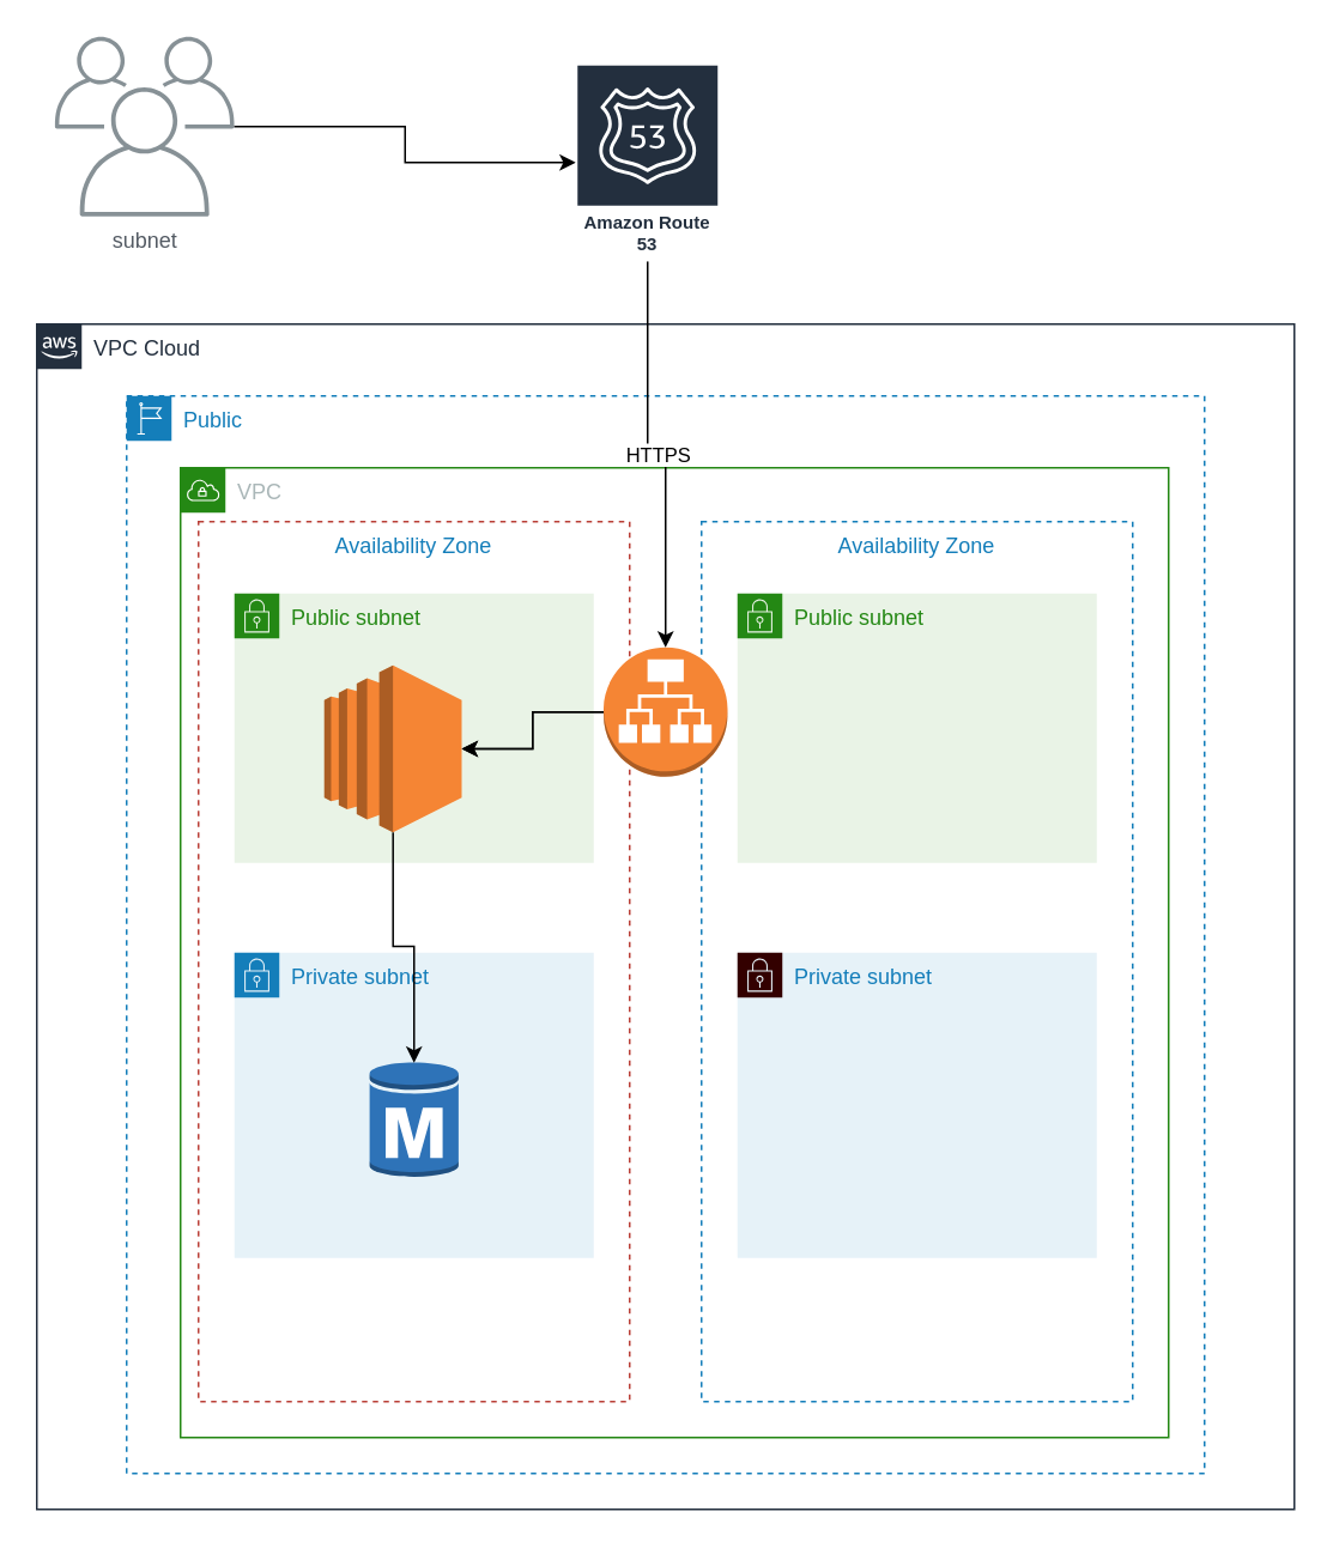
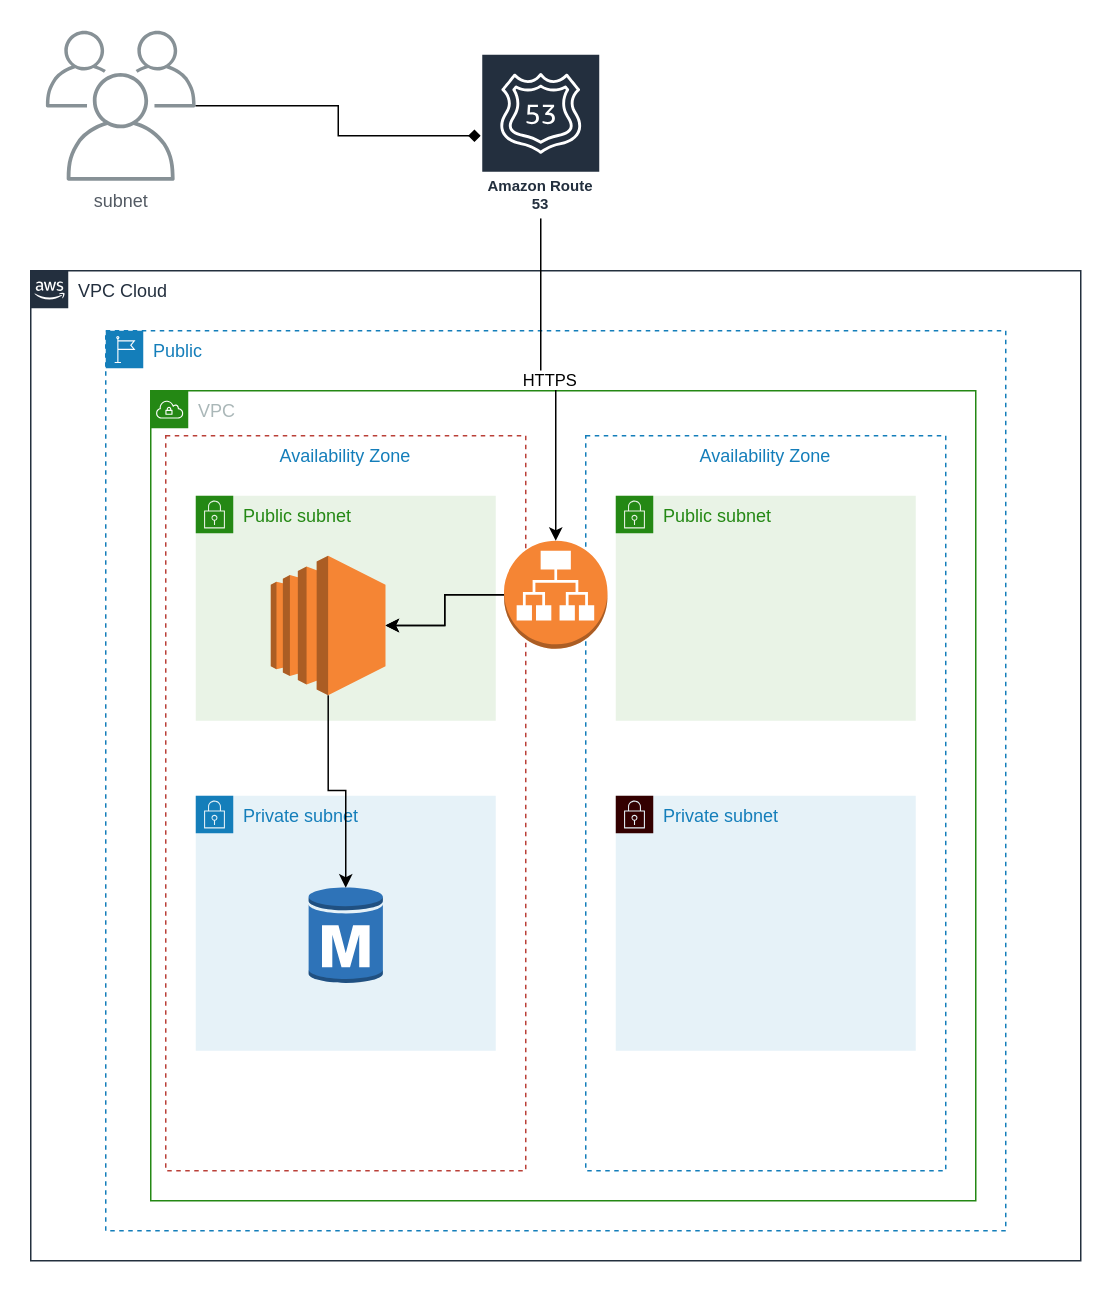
  <mxCell id="0" />
  <mxCell id="1" parent="0" />
  <mxCell id="2" value="VPC Cloud" style="points=[[0,0],[0.25,0],[0.5,0],[0.75,0],[1,0],[1,0.25],[1,0.5],[1,0.75],[1,1],[0.75,1],[0.5,1],[0.25,1],[0,1],[0,0.75],[0,0.5],[0,0.25]];outlineConnect=0;gradientColor=none;html=1;whiteSpace=wrap;fontSize=12;fontStyle=0;container=1;pointerEvents=0;collapsible=0;recursiveResize=0;shape=mxgraph.aws4.group;grIcon=mxgraph.aws4.group_aws_cloud_alt;strokeColor=#232F3E;fillColor=none;verticalAlign=top;align=left;spacingLeft=30;fontColor=#232F3E;dashed=0;" vertex="1" parent="1"><mxGeometry x="20" y="180" width="700" height="660" as="geometry" /></mxCell>
  <mxCell id="3" value="subnet" style="sketch=0;outlineConnect=0;gradientColor=none;fontColor=#545B64;strokeColor=none;fillColor=#879196;dashed=0;verticalLabelPosition=bottom;verticalAlign=top;align=center;html=1;fontSize=12;fontStyle=0;aspect=fixed;shape=mxgraph.aws4.illustration_users;pointerEvents=1" vertex="1" parent="1"><mxGeometry x="30" width="100" height="100" as="geometry" y="20" /></mxCell>
  <mxCell id="4" value="Public" style="points=[[0,0],[0.25,0],[0.5,0],[0.75,0],[1,0],[1,0.25],[1,0.5],[1,0.75],[1,1],[0.75,1],[0.5,1],[0.25,1],[0,1],[0,0.75],[0,0.5],[0,0.25]];outlineConnect=0;gradientColor=none;html=1;whiteSpace=wrap;fontSize=12;fontStyle=0;container=1;pointerEvents=0;collapsible=0;recursiveResize=0;shape=mxgraph.aws4.group;grIcon=mxgraph.aws4.group_region;strokeColor=#147EBA;fillColor=none;verticalAlign=top;align=left;spacingLeft=30;fontColor=#147EBA;dashed=1;" vertex="1" parent="1"><mxGeometry x="70" y="220" width="600" height="600" as="geometry" /></mxCell>
  <mxCell id="5" value="Availability Zone" style="fillColor=none;strokeColor=#147EBA;dashed=1;verticalAlign=top;fontStyle=0;fontColor=#147EBA;whiteSpace=wrap;html=1;" vertex="1" parent="4"><mxGeometry x="320" y="70" width="240" height="490" as="geometry" /></mxCell>
  <mxCell id="6" value="Availability Zone" style="fillColor=none;strokeColor=#BA4038;dashed=1;verticalAlign=top;fontStyle=0;fontColor=#147EBA;whiteSpace=wrap;html=1;" vertex="1" parent="1"><mxGeometry x="110" y="290" width="240" height="490" as="geometry" /></mxCell>
  <mxCell id="7" value="VPC" style="points=[[0,0],[0.25,0],[0.5,0],[0.75,0],[1,0],[1,0.25],[1,0.5],[1,0.75],[1,1],[0.75,1],[0.5,1],[0.25,1],[0,1],[0,0.75],[0,0.5],[0,0.25]];outlineConnect=0;gradientColor=none;html=1;whiteSpace=wrap;fontSize=12;fontStyle=0;container=1;pointerEvents=0;collapsible=0;recursiveResize=0;shape=mxgraph.aws4.group;grIcon=mxgraph.aws4.group_vpc;strokeColor=#248814;fillColor=none;verticalAlign=top;align=left;spacingLeft=30;fontColor=#AAB7B8;dashed=0;" vertex="1" parent="1"><mxGeometry x="100" y="260" width="550" height="540" as="geometry" /></mxCell>
  <mxCell id="8" value="Public subnet" style="points=[[0,0],[0.25,0],[0.5,0],[0.75,0],[1,0],[1,0.25],[1,0.5],[1,0.75],[1,1],[0.75,1],[0.5,1],[0.25,1],[0,1],[0,0.75],[0,0.5],[0,0.25]];outlineConnect=0;gradientColor=none;html=1;whiteSpace=wrap;fontSize=12;fontStyle=0;container=1;pointerEvents=0;collapsible=0;recursiveResize=0;shape=mxgraph.aws4.group;grIcon=mxgraph.aws4.group_security_group;grStroke=0;strokeColor=#248814;fillColor=#E9F3E6;verticalAlign=top;align=left;spacingLeft=30;fontColor=#248814;dashed=0;" vertex="1" parent="7"><mxGeometry x="310" y="70" width="200" height="150" as="geometry" /></mxCell>
  <mxCell id="9" value="Private subnet" style="points=[[0,0],[0.25,0],[0.5,0],[0.75,0],[1,0],[1,0.25],[1,0.5],[1,0.75],[1,1],[0.75,1],[0.5,1],[0.25,1],[0,1],[0,0.75],[0,0.5],[0,0.25]];outlineConnect=0;gradientColor=none;html=1;whiteSpace=wrap;fontSize=12;fontStyle=0;container=1;pointerEvents=0;collapsible=0;recursiveResize=0;shape=mxgraph.aws4.group;grIcon=mxgraph.aws4.group_security_group;grStroke=0;strokeColor=#147EBA;fillColor=#E6F2F8;verticalAlign=top;align=left;spacingLeft=30;fontColor=#147EBA;dashed=0;" vertex="1" parent="7"><mxGeometry x="30" y="270" width="200" height="170" as="geometry" /></mxCell>
  <mxCell id="10" value="" style="outlineConnect=0;dashed=0;verticalLabelPosition=bottom;verticalAlign=top;align=center;html=1;shape=mxgraph.aws3.rds_db_instance;fillColor=#2E73B8;gradientColor=none;" vertex="1" parent="9"><mxGeometry x="75.25" y="60" width="49.5" height="66" as="geometry" /></mxCell>
  <mxCell id="11" value="Private subnet" style="points=[[0,0],[0.25,0],[0.5,0],[0.75,0],[1,0],[1,0.25],[1,0.5],[1,0.75],[1,1],[0.75,1],[0.5,1],[0.25,1],[0,1],[0,0.75],[0,0.5],[0,0.25]];outlineConnect=0;gradientColor=none;html=1;whiteSpace=wrap;fontSize=12;fontStyle=0;container=1;pointerEvents=0;collapsible=0;recursiveResize=0;shape=mxgraph.aws4.group;grIcon=mxgraph.aws4.group_security_group;grStroke=0;strokeColor=#330000;fillColor=#E6F2F8;verticalAlign=top;align=left;spacingLeft=30;fontColor=#147EBA;dashed=0;" vertex="1" parent="7"><mxGeometry x="310" y="270" width="200" height="170" as="geometry" /></mxCell>
  <mxCell id="12" value="" style="outlineConnect=0;dashed=0;verticalLabelPosition=bottom;verticalAlign=top;align=center;html=1;shape=mxgraph.aws3.application_load_balancer;fillColor=#F58534;gradientColor=none;" vertex="1" parent="7"><mxGeometry x="235.5" y="100" width="69" height="72" as="geometry" /></mxCell>
  <mxCell id="13" value="Public subnet" style="points=[[0,0],[0.25,0],[0.5,0],[0.75,0],[1,0],[1,0.25],[1,0.5],[1,0.75],[1,1],[0.75,1],[0.5,1],[0.25,1],[0,1],[0,0.75],[0,0.5],[0,0.25]];outlineConnect=0;gradientColor=none;html=1;whiteSpace=wrap;fontSize=12;fontStyle=0;container=1;pointerEvents=0;collapsible=0;recursiveResize=0;shape=mxgraph.aws4.group;grIcon=mxgraph.aws4.group_security_group;grStroke=0;strokeColor=#248814;fillColor=#E9F3E6;verticalAlign=top;align=left;spacingLeft=30;fontColor=#248814;dashed=0;" vertex="1" parent="1"><mxGeometry x="130" y="330" width="200" height="150" as="geometry" /></mxCell>
- <mxCell id="14" value="" style="edgeStyle=orthogonalEdgeStyle;rounded=0;orthogonalLoop=1;jettySize=auto;html=1;" edge="1" parent="1" source="3" target="16"><mxGeometry relative="1" as="geometry"><mxPoint x="350" y="170" as="targetPoint" /><mxPoint x="130" y="70" as="sourcePoint" /><Array as="points" /></mxGeometry></mxCell>
+ <mxCell id="14" value="" style="edgeStyle=orthogonalEdgeStyle;rounded=0;orthogonalLoop=1;jettySize=auto;html=1;endArrow=diamond;" edge="1" parent="1" source="3" target="16"><mxGeometry relative="1" as="geometry"><mxPoint x="350" y="170" as="targetPoint" /><mxPoint x="130" y="70" as="sourcePoint" /><Array as="points" /></mxGeometry></mxCell>
  <mxCell id="15" value="HTTPS" style="edgeStyle=orthogonalEdgeStyle;rounded=0;orthogonalLoop=1;jettySize=auto;html=1;" edge="1" parent="1" source="16" target="12"><mxGeometry relative="1" as="geometry" /></mxCell>
  <mxCell id="16" value="Amazon Route 53" style="sketch=0;outlineConnect=0;fontColor=#232F3E;gradientColor=none;strokeColor=#ffffff;fillColor=#232F3E;dashed=0;verticalLabelPosition=middle;verticalAlign=bottom;align=center;html=1;whiteSpace=wrap;fontSize=10;fontStyle=1;spacing=3;shape=mxgraph.aws4.productIcon;prIcon=mxgraph.aws4.route_53;" vertex="1" parent="1"><mxGeometry x="320" y="35" width="80" height="110" as="geometry" /></mxCell>
  <mxCell id="17" style="edgeStyle=orthogonalEdgeStyle;rounded=0;orthogonalLoop=1;jettySize=auto;html=1;entryX=0.5;entryY=0.02;entryDx=0;entryDy=0;entryPerimeter=0;" edge="1" parent="1" source="18" target="10"><mxGeometry relative="1" as="geometry" /></mxCell>
  <mxCell id="18" value="" style="outlineConnect=0;dashed=0;verticalLabelPosition=bottom;verticalAlign=top;align=center;html=1;shape=mxgraph.aws3.ec2;fillColor=#F58534;gradientColor=none;" vertex="1" parent="1"><mxGeometry x="180" y="370" width="76.5" height="93" as="geometry" /></mxCell>
  <mxCell id="19" style="edgeStyle=orthogonalEdgeStyle;rounded=0;orthogonalLoop=1;jettySize=auto;html=1;exitX=0;exitY=0.5;exitDx=0;exitDy=0;exitPerimeter=0;" edge="1" parent="1" source="12" target="18"><mxGeometry relative="1" as="geometry" /></mxCell>
  <mxCell id="20" style="edgeStyle=orthogonalEdgeStyle;rounded=0;orthogonalLoop=1;jettySize=auto;html=1;exitX=0;exitY=0.5;exitDx=0;exitDy=0;exitPerimeter=0;" edge="1" parent="1" source="12" target="18"><mxGeometry relative="1" as="geometry" /></mxCell>
